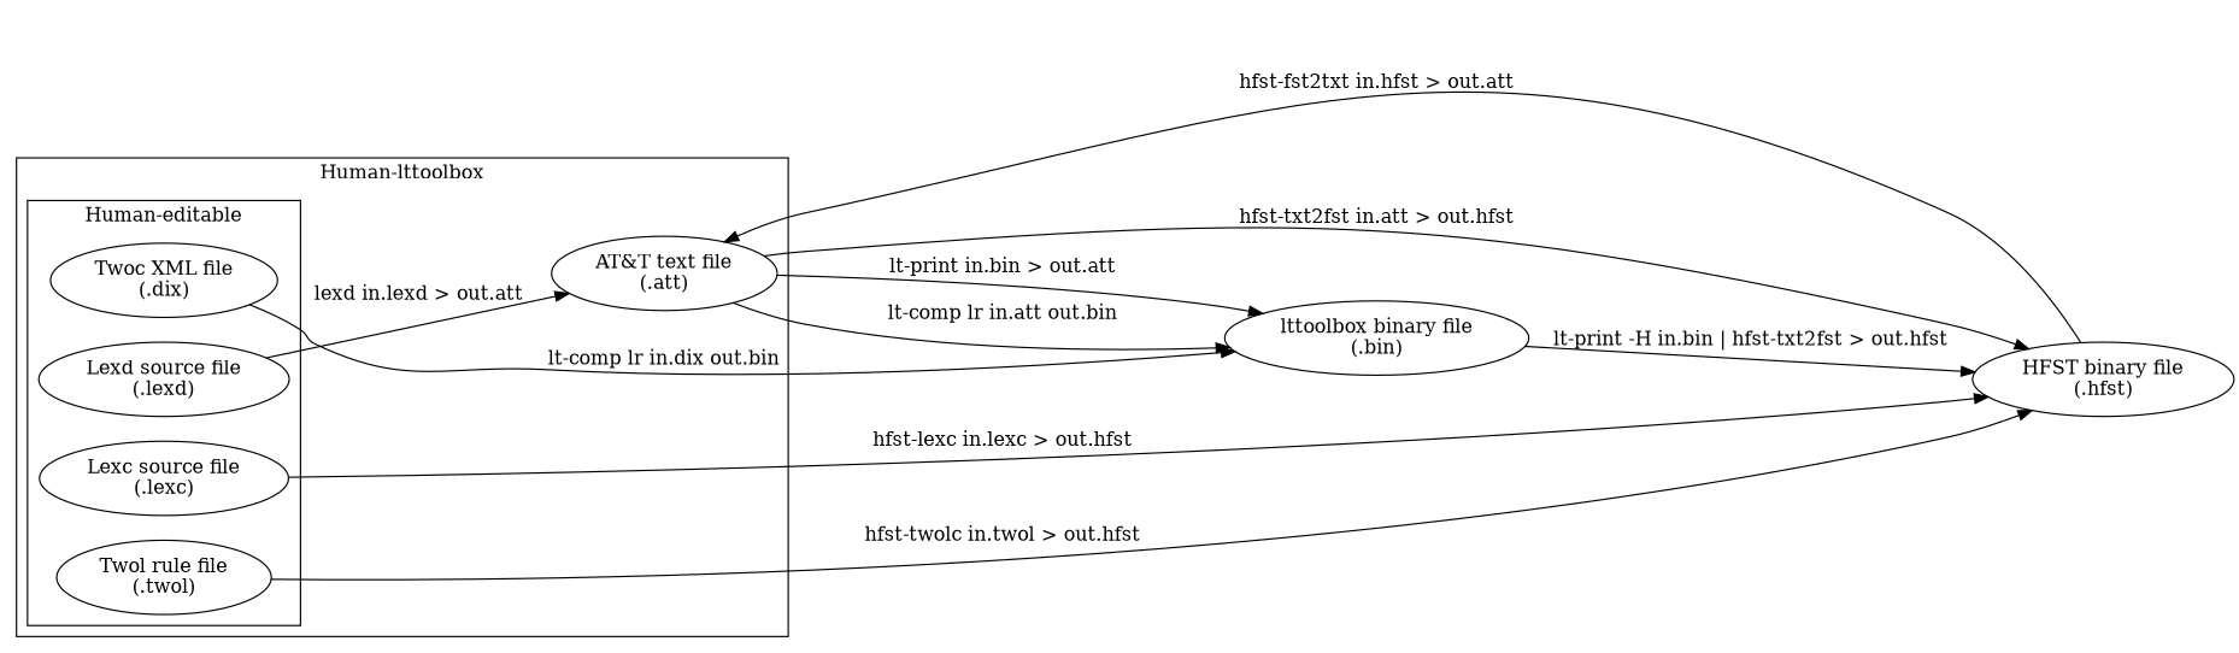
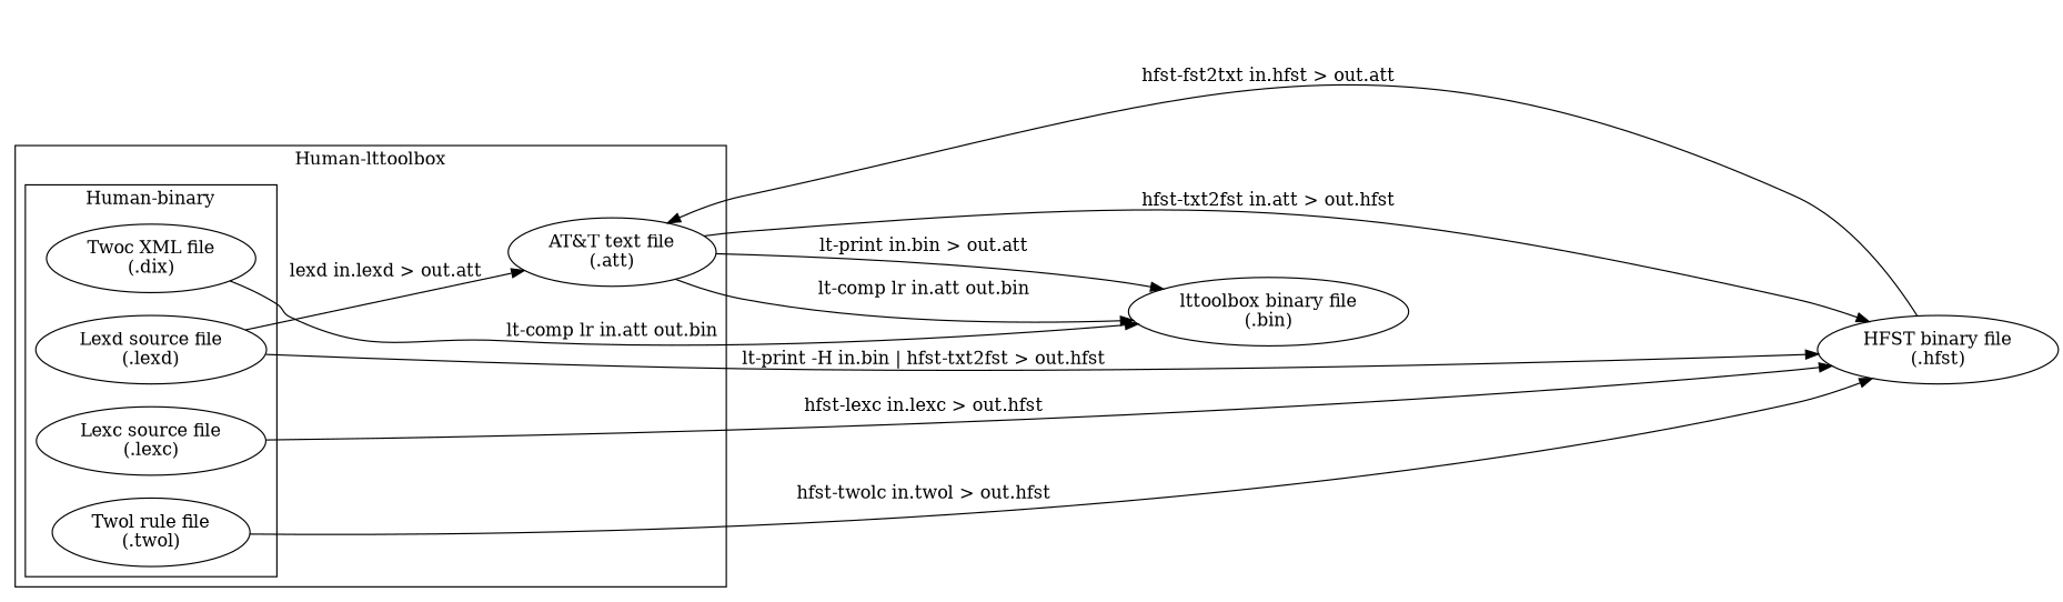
  digraph {
    rankdir=LR
    n1 [label="Lexc source file\n(.lexc)"]
    n2 [label="Lexd source file\n(.lexd)"]
    n3 [label="Twol rule file\n(.twol)"]
    n4 [label="Twoc XML file\n(.dix)"]
    n5 [label="AT&T text file\n(.att)"]
    n6 [label="HFST binary file\n(.hfst)"]
    n7 [label="lttoolbox binary file\n(.bin)"]
    subgraph cluster_1 {
      label="Human-lttoolbox"
      n5
      subgraph cluster_2 {
-       label="Human-editable"
+       label="Human-binary"
        n1
        n2
        n3
        n4
      }
    }
    n1 -> n6 [label="hfst-lexc in.lexc > out.hfst"]
    n2 -> n5 [label="lexd in.lexd > out.att"]
    n3 -> n6 [label="hfst-twolc in.twol > out.hfst"]
-   n4 -> n7 [label="lt-comp lr in.dix out.bin"]
+   n4 -> n7 [label="lt-comp lr in.att out.bin"]
    n5 -> n6 [dir=back label="hfst-fst2txt in.hfst > out.att"]
    n5 -> n6 [label="hfst-txt2fst in.att > out.hfst"]
    n5 -> n7 [label="lt-comp lr in.att out.bin"]
    n5 -> n7 [label="lt-print in.bin > out.att"]
-   n7 -> n6 [label="lt-print -H in.bin | hfst-txt2fst > out.hfst"]
+   n2 -> n6 [label="lt-print -H in.bin | hfst-txt2fst > out.hfst"]
  }
